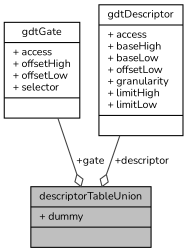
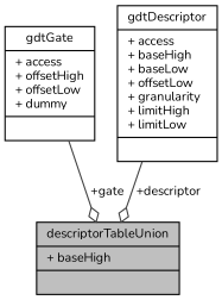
  digraph {
    fontname=Nunito
    node [color=black fillcolor=white fontname=Nunito fontsize=10 shape=record style=filled]
    edge [arrowhead=odiamond color=grey25 fontname=Nunito fontsize=10 labelfontname=Helvetica labelfontsize=10 style=solid]
-   n1 [fillcolor=grey75 fontcolor=black height=0.2 label="{descriptorTableUnion\n|+ dummy\l|}" width=0.4]
-   n2 [height=0.2 label="{gdtGate\n|+ access\l+ offsetHigh\l+ offsetLow\l+ selector\l|}" width=0.4]
+   n1 [fillcolor=grey75 fontcolor=black height=0.2 label="{descriptorTableUnion\n|+ baseHigh\l|}" width=0.4]
+   n2 [height=0.2 label="{gdtGate\n|+ access\l+ offsetHigh\l+ offsetLow\l+ dummy\l|}" width=0.4]
    n3 [height=0.2 label="{gdtDescriptor\n|+ access\l+ baseHigh\l+ baseLow\l+ offsetLow\l+ granularity\l+ limitHigh\l+ limitLow\l|}" width=0.4]
    n2 -> n1 [label=" +gate"]
    n3 -> n1 [label=" +descriptor"]
  }
